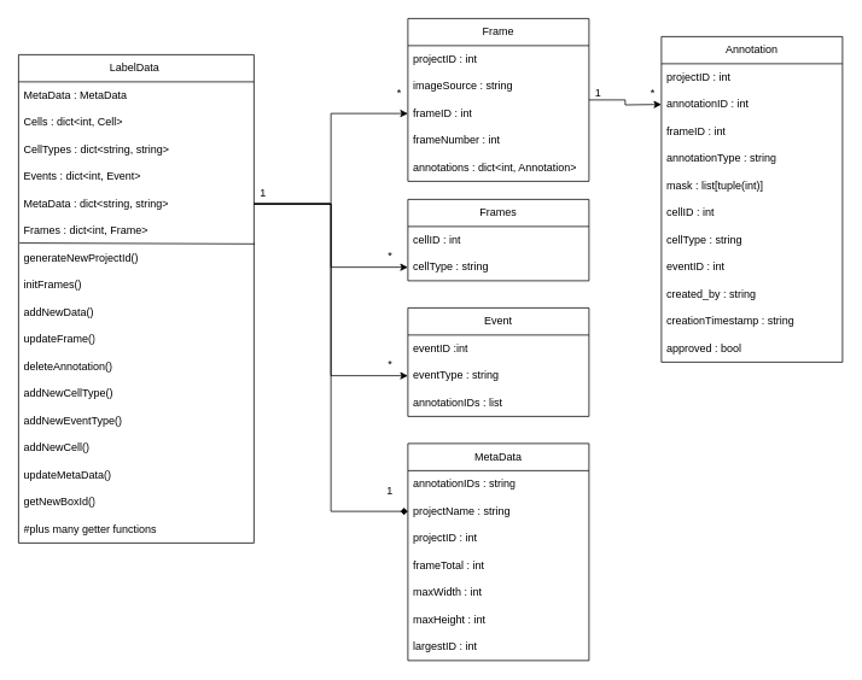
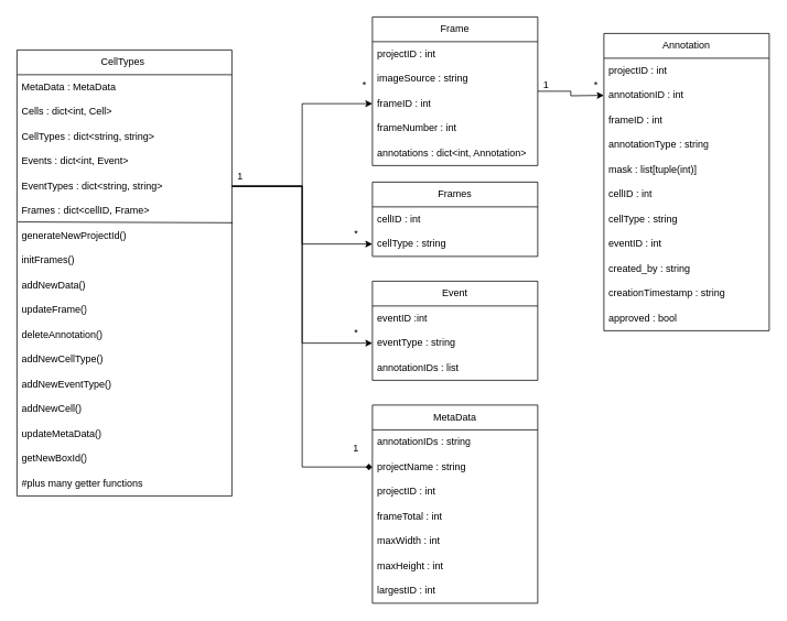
  <mxCell id="0" />
  <mxCell id="1" parent="0" />
- <mxCell id="2" value="LabelData&amp;nbsp;" style="swimlane;fontStyle=0;childLayout=stackLayout;horizontal=1;startSize=30;horizontalStack=0;resizeParent=1;resizeParentMax=0;resizeLast=0;collapsible=1;marginBottom=0;whiteSpace=wrap;html=1;swimlaneLine=1;" parent="1" vertex="1"><mxGeometry x="20" y="60" width="260" height="540" as="geometry" /></mxCell>
+ <mxCell id="2" value="CellTypes&amp;nbsp;" style="swimlane;fontStyle=0;childLayout=stackLayout;horizontal=1;startSize=30;horizontalStack=0;resizeParent=1;resizeParentMax=0;resizeLast=0;collapsible=1;marginBottom=0;whiteSpace=wrap;html=1;swimlaneLine=1;" parent="1" vertex="1"><mxGeometry x="20" y="60" width="260" height="540" as="geometry" /></mxCell>
  <mxCell id="3" value="MetaData : MetaData" style="text;strokeColor=none;fillColor=none;align=left;verticalAlign=middle;spacingLeft=4;spacingRight=4;overflow=hidden;points=[[0,0.5],[1,0.5]];portConstraint=eastwest;rotatable=0;whiteSpace=wrap;html=1;" parent="2" vertex="1"><mxGeometry y="30" width="260" height="30" as="geometry" /></mxCell>
  <mxCell id="4" value="Cells : dict&amp;lt;int, Cell&amp;gt;" style="text;strokeColor=none;fillColor=none;align=left;verticalAlign=middle;spacingLeft=4;spacingRight=4;overflow=hidden;points=[[0,0.5],[1,0.5]];portConstraint=eastwest;rotatable=0;whiteSpace=wrap;html=1;" parent="2" vertex="1"><mxGeometry y="60" width="260" height="30" as="geometry" /></mxCell>
  <mxCell id="5" value="CellTypes : dict&amp;lt;string, string&amp;gt;" style="text;strokeColor=none;fillColor=none;align=left;verticalAlign=middle;spacingLeft=4;spacingRight=4;overflow=hidden;points=[[0,0.5],[1,0.5]];portConstraint=eastwest;rotatable=0;whiteSpace=wrap;html=1;" parent="2" vertex="1"><mxGeometry y="90" width="260" height="30" as="geometry" /></mxCell>
  <mxCell id="6" value="Events : dict&amp;lt;int, Event&amp;gt;" style="text;strokeColor=none;fillColor=none;align=left;verticalAlign=middle;spacingLeft=4;spacingRight=4;overflow=hidden;points=[[0,0.5],[1,0.5]];portConstraint=eastwest;rotatable=0;whiteSpace=wrap;html=1;" parent="2" vertex="1"><mxGeometry y="120" width="260" height="30" as="geometry" /></mxCell>
- <mxCell id="7" value="MetaData : dict&amp;lt;string, string&amp;gt;" style="text;strokeColor=none;fillColor=none;align=left;verticalAlign=middle;spacingLeft=4;spacingRight=4;overflow=hidden;points=[[0,0.5],[1,0.5]];portConstraint=eastwest;rotatable=0;whiteSpace=wrap;html=1;" parent="2" vertex="1"><mxGeometry y="150" width="260" height="30" as="geometry" /></mxCell>
- <mxCell id="8" value="Frames : dict&amp;lt;int, Frame&amp;gt;" style="text;strokeColor=none;fillColor=none;align=left;verticalAlign=middle;spacingLeft=4;spacingRight=4;overflow=hidden;points=[[0,0.5],[1,0.5]];portConstraint=eastwest;rotatable=0;whiteSpace=wrap;html=1;" parent="2" vertex="1"><mxGeometry y="180" width="260" height="30" as="geometry" /></mxCell>
+ <mxCell id="7" value="EventTypes : dict&amp;lt;string, string&amp;gt;" style="text;strokeColor=none;fillColor=none;align=left;verticalAlign=middle;spacingLeft=4;spacingRight=4;overflow=hidden;points=[[0,0.5],[1,0.5]];portConstraint=eastwest;rotatable=0;whiteSpace=wrap;html=1;" parent="2" vertex="1"><mxGeometry y="150" width="260" height="30" as="geometry" /></mxCell>
+ <mxCell id="8" value="Frames : dict&amp;lt;cellID, Frame&amp;gt;" style="text;strokeColor=none;fillColor=none;align=left;verticalAlign=middle;spacingLeft=4;spacingRight=4;overflow=hidden;points=[[0,0.5],[1,0.5]];portConstraint=eastwest;rotatable=0;whiteSpace=wrap;html=1;" parent="2" vertex="1"><mxGeometry y="180" width="260" height="30" as="geometry" /></mxCell>
  <mxCell id="9" value="generateNewProjectId()" style="text;strokeColor=none;fillColor=none;align=left;verticalAlign=middle;spacingLeft=4;spacingRight=4;overflow=hidden;points=[[0,0.5],[1,0.5]];portConstraint=eastwest;rotatable=0;whiteSpace=wrap;html=1;" parent="2" vertex="1"><mxGeometry y="210" width="260" height="30" as="geometry" /></mxCell>
  <mxCell id="10" value="initFrames()" style="text;strokeColor=none;fillColor=none;align=left;verticalAlign=middle;spacingLeft=4;spacingRight=4;overflow=hidden;points=[[0,0.5],[1,0.5]];portConstraint=eastwest;rotatable=0;whiteSpace=wrap;html=1;" parent="2" vertex="1"><mxGeometry y="240" width="260" height="30" as="geometry" /></mxCell>
  <mxCell id="11" value="addNewData()" style="text;strokeColor=none;fillColor=none;align=left;verticalAlign=middle;spacingLeft=4;spacingRight=4;overflow=hidden;points=[[0,0.5],[1,0.5]];portConstraint=eastwest;rotatable=0;whiteSpace=wrap;html=1;" parent="2" vertex="1"><mxGeometry y="270" width="260" height="30" as="geometry" /></mxCell>
  <mxCell id="12" value="updateFrame()" style="text;strokeColor=none;fillColor=none;align=left;verticalAlign=middle;spacingLeft=4;spacingRight=4;overflow=hidden;points=[[0,0.5],[1,0.5]];portConstraint=eastwest;rotatable=0;whiteSpace=wrap;html=1;" parent="2" vertex="1"><mxGeometry y="300" width="260" height="30" as="geometry" /></mxCell>
  <mxCell id="13" value="deleteAnnotation()" style="text;strokeColor=none;fillColor=none;align=left;verticalAlign=middle;spacingLeft=4;spacingRight=4;overflow=hidden;points=[[0,0.5],[1,0.5]];portConstraint=eastwest;rotatable=0;whiteSpace=wrap;html=1;" parent="2" vertex="1"><mxGeometry y="330" width="260" height="30" as="geometry" /></mxCell>
  <mxCell id="14" value="addNewCellType()" style="text;strokeColor=none;fillColor=none;align=left;verticalAlign=middle;spacingLeft=4;spacingRight=4;overflow=hidden;points=[[0,0.5],[1,0.5]];portConstraint=eastwest;rotatable=0;whiteSpace=wrap;html=1;" parent="2" vertex="1"><mxGeometry y="360" width="260" height="30" as="geometry" /></mxCell>
  <mxCell id="15" value="addNewEventType()" style="text;strokeColor=none;fillColor=none;align=left;verticalAlign=middle;spacingLeft=4;spacingRight=4;overflow=hidden;points=[[0,0.5],[1,0.5]];portConstraint=eastwest;rotatable=0;whiteSpace=wrap;html=1;" parent="2" vertex="1"><mxGeometry y="390" width="260" height="30" as="geometry" /></mxCell>
  <mxCell id="16" value="addNewCell()" style="text;strokeColor=none;fillColor=none;align=left;verticalAlign=middle;spacingLeft=4;spacingRight=4;overflow=hidden;points=[[0,0.5],[1,0.5]];portConstraint=eastwest;rotatable=0;whiteSpace=wrap;html=1;" parent="2" vertex="1"><mxGeometry y="420" width="260" height="30" as="geometry" /></mxCell>
  <mxCell id="17" value="updateMetaData()" style="text;strokeColor=none;fillColor=none;align=left;verticalAlign=middle;spacingLeft=4;spacingRight=4;overflow=hidden;points=[[0,0.5],[1,0.5]];portConstraint=eastwest;rotatable=0;whiteSpace=wrap;html=1;" parent="2" vertex="1"><mxGeometry y="450" width="260" height="30" as="geometry" /></mxCell>
  <mxCell id="18" value="getNewBoxId()" style="text;strokeColor=none;fillColor=none;align=left;verticalAlign=middle;spacingLeft=4;spacingRight=4;overflow=hidden;points=[[0,0.5],[1,0.5]];portConstraint=eastwest;rotatable=0;whiteSpace=wrap;html=1;" parent="2" vertex="1"><mxGeometry y="480" width="260" height="30" as="geometry" /></mxCell>
  <mxCell id="19" value="#plus many getter functions" style="text;strokeColor=none;fillColor=none;align=left;verticalAlign=middle;spacingLeft=4;spacingRight=4;overflow=hidden;points=[[0,0.5],[1,0.5]];portConstraint=eastwest;rotatable=0;whiteSpace=wrap;html=1;" parent="2" vertex="1"><mxGeometry y="510" width="260" height="30" as="geometry" /></mxCell>
  <mxCell id="20" value="" style="html=1;rounded=0;exitX=0.004;exitY=-0.058;exitDx=0;exitDy=0;exitPerimeter=0;endArrow=none;startFill=0;entryX=1.004;entryY=-0.025;entryDx=0;entryDy=0;entryPerimeter=0;" parent="2" source="9" target="9" edge="1"><mxGeometry width="100" relative="1" as="geometry"><mxPoint x="250" y="340" as="sourcePoint" /><mxPoint x="260" y="269" as="targetPoint" /><Array as="points" /></mxGeometry></mxCell>
  <mxCell id="21" style="edgeStyle=orthogonalEdgeStyle;rounded=0;orthogonalLoop=1;jettySize=auto;html=1;entryX=0;entryY=0.5;entryDx=0;entryDy=0;" parent="1" source="22" edge="1"><mxGeometry relative="1" as="geometry"><mxPoint x="730" y="115" as="targetPoint" /></mxGeometry></mxCell>
  <mxCell id="22" value="Frame" style="swimlane;fontStyle=0;childLayout=stackLayout;horizontal=1;startSize=30;horizontalStack=0;resizeParent=1;resizeParentMax=0;resizeLast=0;collapsible=1;marginBottom=0;whiteSpace=wrap;html=1;" parent="1" vertex="1"><mxGeometry x="450" width="200" height="180" as="geometry" y="20" /></mxCell>
  <mxCell id="23" value="projectID : int" style="text;strokeColor=none;fillColor=none;align=left;verticalAlign=middle;spacingLeft=4;spacingRight=4;overflow=hidden;points=[[0,0.5],[1,0.5]];portConstraint=eastwest;rotatable=0;whiteSpace=wrap;html=1;" parent="22" vertex="1"><mxGeometry y="30" width="200" height="30" as="geometry" /></mxCell>
  <mxCell id="24" value="imageSource : string" style="text;strokeColor=none;fillColor=none;align=left;verticalAlign=middle;spacingLeft=4;spacingRight=4;overflow=hidden;points=[[0,0.5],[1,0.5]];portConstraint=eastwest;rotatable=0;whiteSpace=wrap;html=1;" parent="22" vertex="1"><mxGeometry y="60" width="200" height="30" as="geometry" /></mxCell>
  <mxCell id="25" value="frameID : int" style="text;strokeColor=none;fillColor=none;align=left;verticalAlign=middle;spacingLeft=4;spacingRight=4;overflow=hidden;points=[[0,0.5],[1,0.5]];portConstraint=eastwest;rotatable=0;whiteSpace=wrap;html=1;" parent="22" vertex="1"><mxGeometry y="90" width="200" height="30" as="geometry" /></mxCell>
  <mxCell id="26" value="frameNumber : int" style="text;strokeColor=none;fillColor=none;align=left;verticalAlign=middle;spacingLeft=4;spacingRight=4;overflow=hidden;points=[[0,0.5],[1,0.5]];portConstraint=eastwest;rotatable=0;whiteSpace=wrap;html=1;" parent="22" vertex="1"><mxGeometry y="120" width="200" height="30" as="geometry" /></mxCell>
  <mxCell id="27" value="annotations : dict&amp;lt;int, Annotation&amp;gt;" style="text;strokeColor=none;fillColor=none;align=left;verticalAlign=middle;spacingLeft=4;spacingRight=4;overflow=hidden;points=[[0,0.5],[1,0.5]];portConstraint=eastwest;rotatable=0;whiteSpace=wrap;html=1;" parent="22" vertex="1"><mxGeometry y="150" width="200" height="30" as="geometry" /></mxCell>
  <mxCell id="28" value="Annotation" style="swimlane;fontStyle=0;childLayout=stackLayout;horizontal=1;startSize=30;horizontalStack=0;resizeParent=1;resizeParentMax=0;resizeLast=0;collapsible=1;marginBottom=0;whiteSpace=wrap;html=1;" parent="1" vertex="1"><mxGeometry x="730" y="40" width="200" height="360" as="geometry" /></mxCell>
  <mxCell id="29" value="projectID : int" style="text;strokeColor=none;fillColor=none;align=left;verticalAlign=middle;spacingLeft=4;spacingRight=4;overflow=hidden;points=[[0,0.5],[1,0.5]];portConstraint=eastwest;rotatable=0;whiteSpace=wrap;html=1;" parent="28" vertex="1"><mxGeometry y="30" width="200" height="30" as="geometry" /></mxCell>
  <mxCell id="30" value="annotationID : int" style="text;strokeColor=none;fillColor=none;align=left;verticalAlign=middle;spacingLeft=4;spacingRight=4;overflow=hidden;points=[[0,0.5],[1,0.5]];portConstraint=eastwest;rotatable=0;whiteSpace=wrap;html=1;" parent="28" vertex="1"><mxGeometry y="60" width="200" height="30" as="geometry" /></mxCell>
  <mxCell id="31" value="frameID : int" style="text;strokeColor=none;fillColor=none;align=left;verticalAlign=middle;spacingLeft=4;spacingRight=4;overflow=hidden;points=[[0,0.5],[1,0.5]];portConstraint=eastwest;rotatable=0;whiteSpace=wrap;html=1;" parent="28" vertex="1"><mxGeometry y="90" width="200" height="30" as="geometry" /></mxCell>
  <mxCell id="32" value="annotationType : string" style="text;strokeColor=none;fillColor=none;align=left;verticalAlign=middle;spacingLeft=4;spacingRight=4;overflow=hidden;points=[[0,0.5],[1,0.5]];portConstraint=eastwest;rotatable=0;whiteSpace=wrap;html=1;" parent="28" vertex="1"><mxGeometry y="120" width="200" height="30" as="geometry" /></mxCell>
  <mxCell id="33" value="mask : list[tuple(int)]" style="text;strokeColor=none;fillColor=none;align=left;verticalAlign=middle;spacingLeft=4;spacingRight=4;overflow=hidden;points=[[0,0.5],[1,0.5]];portConstraint=eastwest;rotatable=0;whiteSpace=wrap;html=1;" parent="28" vertex="1"><mxGeometry y="150" width="200" height="30" as="geometry" /></mxCell>
  <mxCell id="34" value="cellID : int" style="text;strokeColor=none;fillColor=none;align=left;verticalAlign=middle;spacingLeft=4;spacingRight=4;overflow=hidden;points=[[0,0.5],[1,0.5]];portConstraint=eastwest;rotatable=0;whiteSpace=wrap;html=1;" parent="28" vertex="1"><mxGeometry y="180" width="200" height="30" as="geometry" /></mxCell>
  <mxCell id="35" value="cellType : string" style="text;strokeColor=none;fillColor=none;align=left;verticalAlign=middle;spacingLeft=4;spacingRight=4;overflow=hidden;points=[[0,0.5],[1,0.5]];portConstraint=eastwest;rotatable=0;whiteSpace=wrap;html=1;" parent="28" vertex="1"><mxGeometry y="210" width="200" height="30" as="geometry" /></mxCell>
  <mxCell id="36" value="eventID : int" style="text;strokeColor=none;fillColor=none;align=left;verticalAlign=middle;spacingLeft=4;spacingRight=4;overflow=hidden;points=[[0,0.5],[1,0.5]];portConstraint=eastwest;rotatable=0;whiteSpace=wrap;html=1;" parent="28" vertex="1"><mxGeometry y="240" width="200" height="30" as="geometry" /></mxCell>
  <mxCell id="37" value="created_by : string" style="text;strokeColor=none;fillColor=none;align=left;verticalAlign=middle;spacingLeft=4;spacingRight=4;overflow=hidden;points=[[0,0.5],[1,0.5]];portConstraint=eastwest;rotatable=0;whiteSpace=wrap;html=1;" parent="28" vertex="1"><mxGeometry y="270" width="200" height="30" as="geometry" /></mxCell>
  <mxCell id="38" value="creationTimestamp : string" style="text;strokeColor=none;fillColor=none;align=left;verticalAlign=middle;spacingLeft=4;spacingRight=4;overflow=hidden;points=[[0,0.5],[1,0.5]];portConstraint=eastwest;rotatable=0;whiteSpace=wrap;html=1;" parent="28" vertex="1"><mxGeometry y="300" width="200" height="30" as="geometry" /></mxCell>
  <mxCell id="39" value="approved : bool" style="text;strokeColor=none;fillColor=none;align=left;verticalAlign=middle;spacingLeft=4;spacingRight=4;overflow=hidden;points=[[0,0.5],[1,0.5]];portConstraint=eastwest;rotatable=0;whiteSpace=wrap;html=1;" parent="28" vertex="1"><mxGeometry y="330" width="200" height="30" as="geometry" /></mxCell>
  <mxCell id="40" value="Frames" style="swimlane;fontStyle=0;childLayout=stackLayout;horizontal=1;startSize=30;horizontalStack=0;resizeParent=1;resizeParentMax=0;resizeLast=0;collapsible=1;marginBottom=0;whiteSpace=wrap;html=1;" parent="1" vertex="1"><mxGeometry x="450" y="220" width="200" height="90" as="geometry" /></mxCell>
  <mxCell id="41" value="cellID : int" style="text;strokeColor=none;fillColor=none;align=left;verticalAlign=middle;spacingLeft=4;spacingRight=4;overflow=hidden;points=[[0,0.5],[1,0.5]];portConstraint=eastwest;rotatable=0;whiteSpace=wrap;html=1;" parent="40" vertex="1"><mxGeometry y="30" width="200" height="30" as="geometry" /></mxCell>
  <mxCell id="42" value="cellType : string" style="text;strokeColor=none;fillColor=none;align=left;verticalAlign=middle;spacingLeft=4;spacingRight=4;overflow=hidden;points=[[0,0.5],[1,0.5]];portConstraint=eastwest;rotatable=0;whiteSpace=wrap;html=1;" parent="40" vertex="1"><mxGeometry y="60" width="200" height="30" as="geometry" /></mxCell>
  <mxCell id="43" value="Event" style="swimlane;fontStyle=0;childLayout=stackLayout;horizontal=1;startSize=30;horizontalStack=0;resizeParent=1;resizeParentMax=0;resizeLast=0;collapsible=1;marginBottom=0;whiteSpace=wrap;html=1;" parent="1" vertex="1"><mxGeometry x="450" y="340" width="200" height="120" as="geometry" /></mxCell>
  <mxCell id="44" value="eventID :int" style="text;strokeColor=none;fillColor=none;align=left;verticalAlign=middle;spacingLeft=4;spacingRight=4;overflow=hidden;points=[[0,0.5],[1,0.5]];portConstraint=eastwest;rotatable=0;whiteSpace=wrap;html=1;" parent="43" vertex="1"><mxGeometry y="30" width="200" height="30" as="geometry" /></mxCell>
  <mxCell id="45" value="eventType : string" style="text;strokeColor=none;fillColor=none;align=left;verticalAlign=middle;spacingLeft=4;spacingRight=4;overflow=hidden;points=[[0,0.5],[1,0.5]];portConstraint=eastwest;rotatable=0;whiteSpace=wrap;html=1;" parent="43" vertex="1"><mxGeometry y="60" width="200" height="30" as="geometry" /></mxCell>
  <mxCell id="46" value="annotationIDs : list" style="text;strokeColor=none;fillColor=none;align=left;verticalAlign=middle;spacingLeft=4;spacingRight=4;overflow=hidden;points=[[0,0.5],[1,0.5]];portConstraint=eastwest;rotatable=0;whiteSpace=wrap;html=1;" parent="43" vertex="1"><mxGeometry y="90" width="200" height="30" as="geometry" /></mxCell>
  <mxCell id="47" value="MetaData" style="swimlane;fontStyle=0;childLayout=stackLayout;horizontal=1;startSize=30;horizontalStack=0;resizeParent=1;resizeParentMax=0;resizeLast=0;collapsible=1;marginBottom=0;whiteSpace=wrap;html=1;" parent="1" vertex="1"><mxGeometry x="450" y="490" width="200" height="240" as="geometry" /></mxCell>
  <mxCell id="48" value="annotationIDs : string" style="text;strokeColor=none;fillColor=none;align=left;verticalAlign=middle;spacingLeft=4;spacingRight=4;overflow=hidden;points=[[0,0.5],[1,0.5]];portConstraint=eastwest;rotatable=0;whiteSpace=wrap;html=1;" parent="47" vertex="1"><mxGeometry y="30" width="200" height="30" as="geometry" /></mxCell>
  <mxCell id="49" value="projectName : string" style="text;strokeColor=none;fillColor=none;align=left;verticalAlign=middle;spacingLeft=4;spacingRight=4;overflow=hidden;points=[[0,0.5],[1,0.5]];portConstraint=eastwest;rotatable=0;whiteSpace=wrap;html=1;" parent="47" vertex="1"><mxGeometry y="60" width="200" height="30" as="geometry" /></mxCell>
  <mxCell id="50" value="projectID : int" style="text;strokeColor=none;fillColor=none;align=left;verticalAlign=middle;spacingLeft=4;spacingRight=4;overflow=hidden;points=[[0,0.5],[1,0.5]];portConstraint=eastwest;rotatable=0;whiteSpace=wrap;html=1;" parent="47" vertex="1"><mxGeometry y="90" width="200" height="30" as="geometry" /></mxCell>
  <mxCell id="51" value="frameTotal : int" style="text;strokeColor=none;fillColor=none;align=left;verticalAlign=middle;spacingLeft=4;spacingRight=4;overflow=hidden;points=[[0,0.5],[1,0.5]];portConstraint=eastwest;rotatable=0;whiteSpace=wrap;html=1;" parent="47" vertex="1"><mxGeometry y="120" width="200" height="30" as="geometry" /></mxCell>
  <mxCell id="52" value="maxWidth : int" style="text;strokeColor=none;fillColor=none;align=left;verticalAlign=middle;spacingLeft=4;spacingRight=4;overflow=hidden;points=[[0,0.5],[1,0.5]];portConstraint=eastwest;rotatable=0;whiteSpace=wrap;html=1;" parent="47" vertex="1"><mxGeometry y="150" width="200" height="30" as="geometry" /></mxCell>
  <mxCell id="53" value="maxHeight : int" style="text;strokeColor=none;fillColor=none;align=left;verticalAlign=middle;spacingLeft=4;spacingRight=4;overflow=hidden;points=[[0,0.5],[1,0.5]];portConstraint=eastwest;rotatable=0;whiteSpace=wrap;html=1;" parent="47" vertex="1"><mxGeometry y="180" width="200" height="30" as="geometry" /></mxCell>
  <mxCell id="54" value="largestID : int" style="text;strokeColor=none;fillColor=none;align=left;verticalAlign=middle;spacingLeft=4;spacingRight=4;overflow=hidden;points=[[0,0.5],[1,0.5]];portConstraint=eastwest;rotatable=0;whiteSpace=wrap;html=1;" parent="47" vertex="1"><mxGeometry y="210" width="200" height="30" as="geometry" /></mxCell>
  <mxCell id="55" style="edgeStyle=orthogonalEdgeStyle;rounded=0;orthogonalLoop=1;jettySize=auto;html=1;exitX=1;exitY=0.5;exitDx=0;exitDy=0;entryX=0;entryY=0.5;entryDx=0;entryDy=0;" parent="1" source="7" target="25" edge="1"><mxGeometry relative="1" as="geometry" /></mxCell>
  <mxCell id="56" style="edgeStyle=orthogonalEdgeStyle;rounded=0;orthogonalLoop=1;jettySize=auto;html=1;exitX=1;exitY=0.5;exitDx=0;exitDy=0;entryX=0;entryY=0.5;entryDx=0;entryDy=0;" parent="1" source="7" target="42" edge="1"><mxGeometry relative="1" as="geometry" /></mxCell>
  <mxCell id="57" style="edgeStyle=orthogonalEdgeStyle;rounded=0;orthogonalLoop=1;jettySize=auto;html=1;exitX=1;exitY=0.5;exitDx=0;exitDy=0;entryX=0;entryY=0.5;entryDx=0;entryDy=0;" parent="1" source="7" target="45" edge="1"><mxGeometry relative="1" as="geometry" /></mxCell>
  <mxCell id="58" style="edgeStyle=orthogonalEdgeStyle;rounded=0;orthogonalLoop=1;jettySize=auto;html=1;exitX=1;exitY=0.5;exitDx=0;exitDy=0;entryX=0;entryY=0.5;entryDx=0;entryDy=0;endArrow=diamond;" parent="1" source="7" target="49" edge="1"><mxGeometry relative="1" as="geometry" /></mxCell>
  <mxCell id="59" value="1" style="text;html=1;align=center;verticalAlign=middle;resizable=0;points=[];autosize=1;strokeColor=none;fillColor=none;" parent="1" vertex="1"><mxGeometry x="275" y="198" width="30" height="30" as="geometry" /></mxCell>
  <mxCell id="60" value="*" style="text;html=1;align=center;verticalAlign=middle;resizable=0;points=[];autosize=1;strokeColor=none;fillColor=none;" parent="1" vertex="1"><mxGeometry x="425" y="88" width="30" height="30" as="geometry" /></mxCell>
  <mxCell id="61" value="*" style="text;html=1;align=center;verticalAlign=middle;resizable=0;points=[];autosize=1;strokeColor=none;fillColor=none;" parent="1" vertex="1"><mxGeometry x="415" y="268" width="30" height="30" as="geometry" /></mxCell>
  <mxCell id="62" value="*" style="text;html=1;align=center;verticalAlign=middle;resizable=0;points=[];autosize=1;strokeColor=none;fillColor=none;" parent="1" vertex="1"><mxGeometry x="415" y="388" width="30" height="30" as="geometry" /></mxCell>
  <mxCell id="63" value="1" style="text;html=1;align=center;verticalAlign=middle;resizable=0;points=[];autosize=1;strokeColor=none;fillColor=none;" parent="1" vertex="1"><mxGeometry x="415" y="528" width="30" height="30" as="geometry" /></mxCell>
  <mxCell id="64" value="*" style="text;html=1;align=center;verticalAlign=middle;resizable=0;points=[];autosize=1;strokeColor=none;fillColor=none;" parent="1" vertex="1"><mxGeometry x="705" y="88" width="30" height="30" as="geometry" /></mxCell>
  <mxCell id="65" value="1" style="text;html=1;align=center;verticalAlign=middle;resizable=0;points=[];autosize=1;strokeColor=none;fillColor=none;" parent="1" vertex="1"><mxGeometry x="645" y="88" width="30" height="30" as="geometry" /></mxCell>
